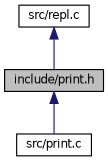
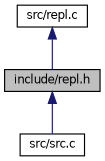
  digraph {
    node [color=black fillcolor=white fontname=Helvetica fontsize=10 shape=record style=filled]
    edge [color=midnightblue dir=back fontname=Helvetica fontsize=10 labelfontname=Helvetica labelfontsize=10 style=solid]
-   n1 [fillcolor=grey75 fontcolor=black height=0.2 label="include/print.h" width=0.4]
-   n2 [height=0.2 label="src/print.c" width=0.4]
+   n1 [fillcolor=grey75 fontcolor=black height=0.2 label="include/repl.h" width=0.4]
+   n2 [height=0.2 label="src/src.c" width=0.4]
    n3 [height=0.2 label="src/repl.c" width=0.4]
    n1 -> n2
    n3 -> n1
  }
